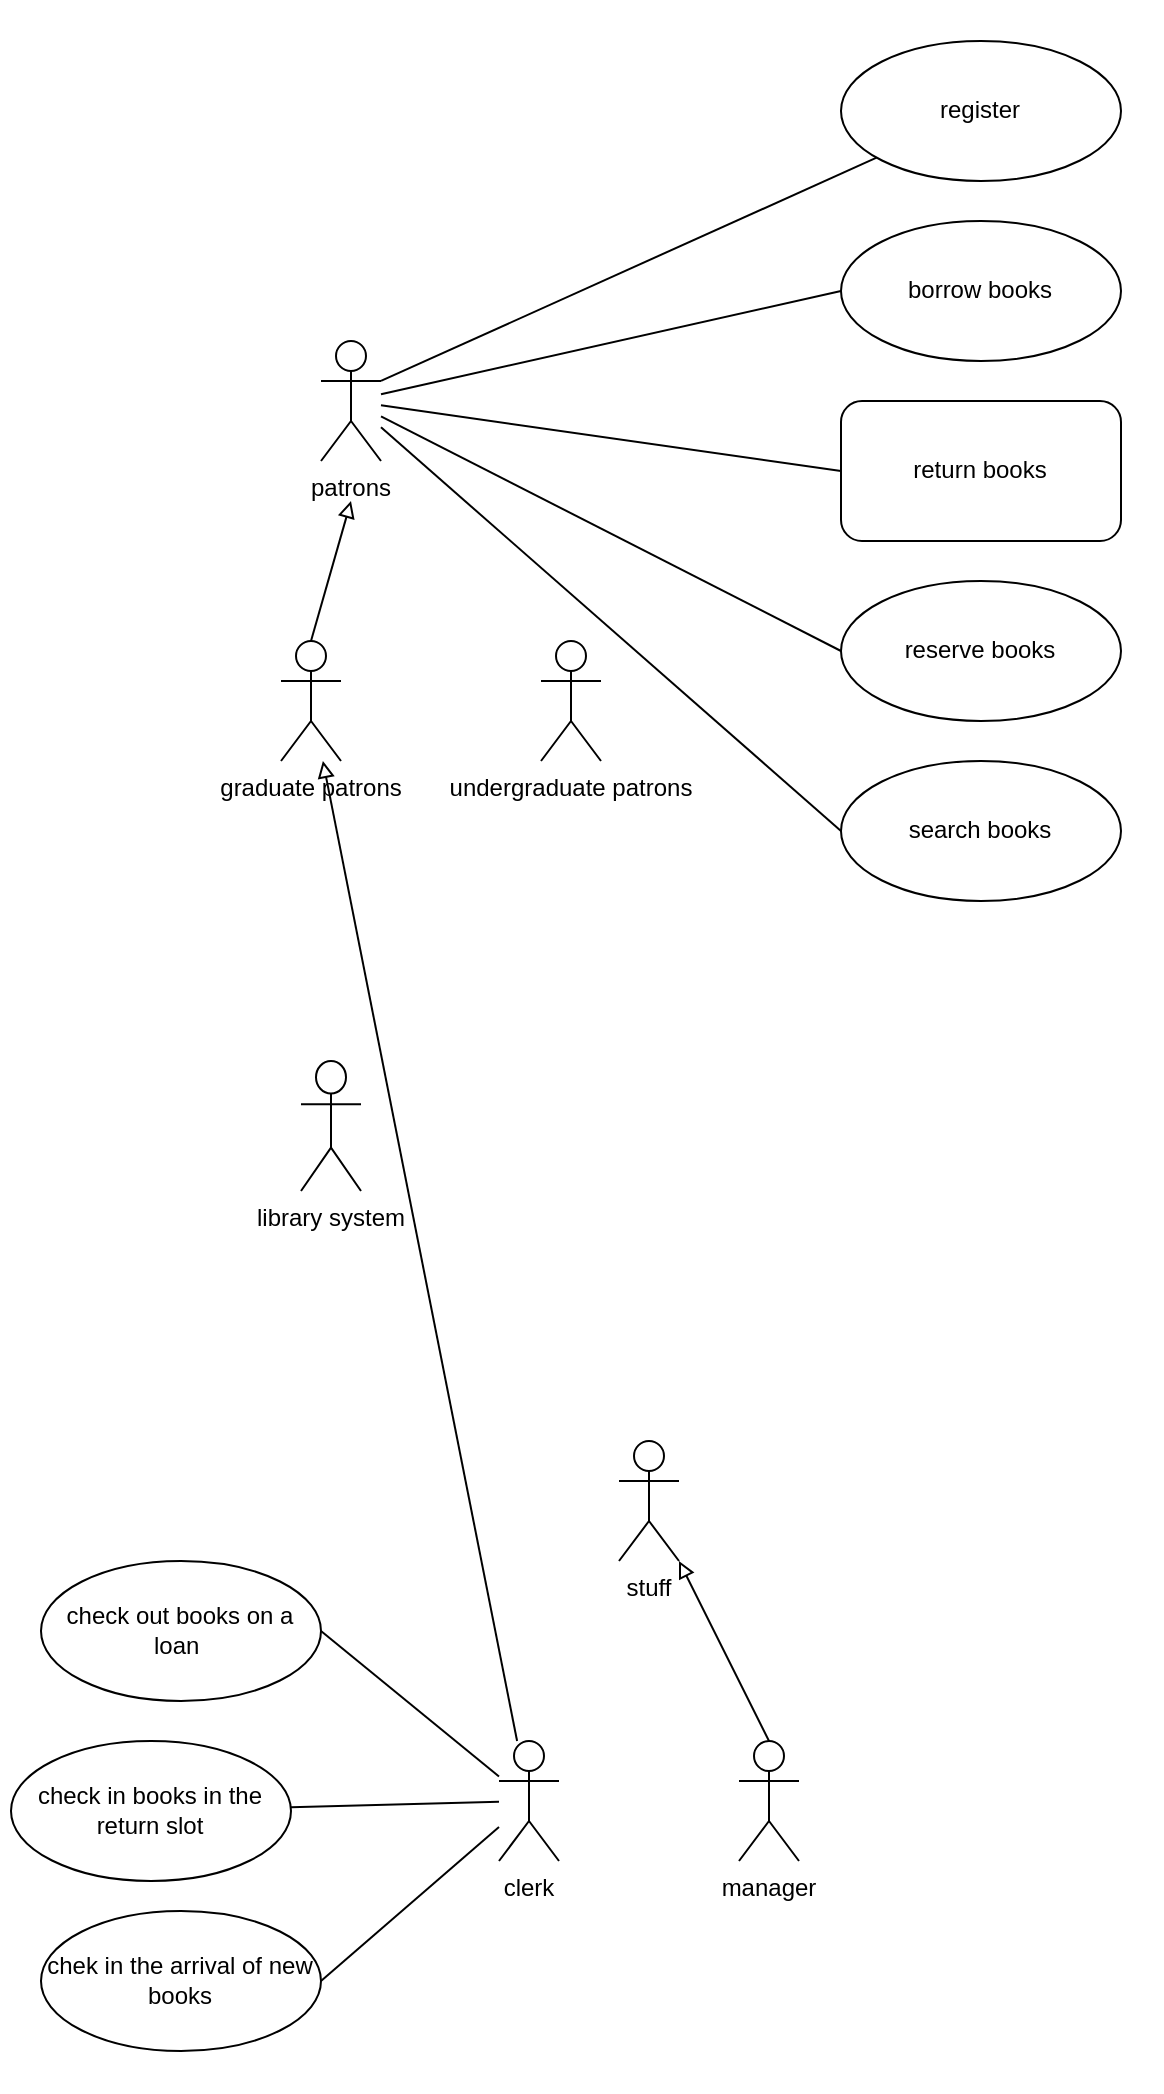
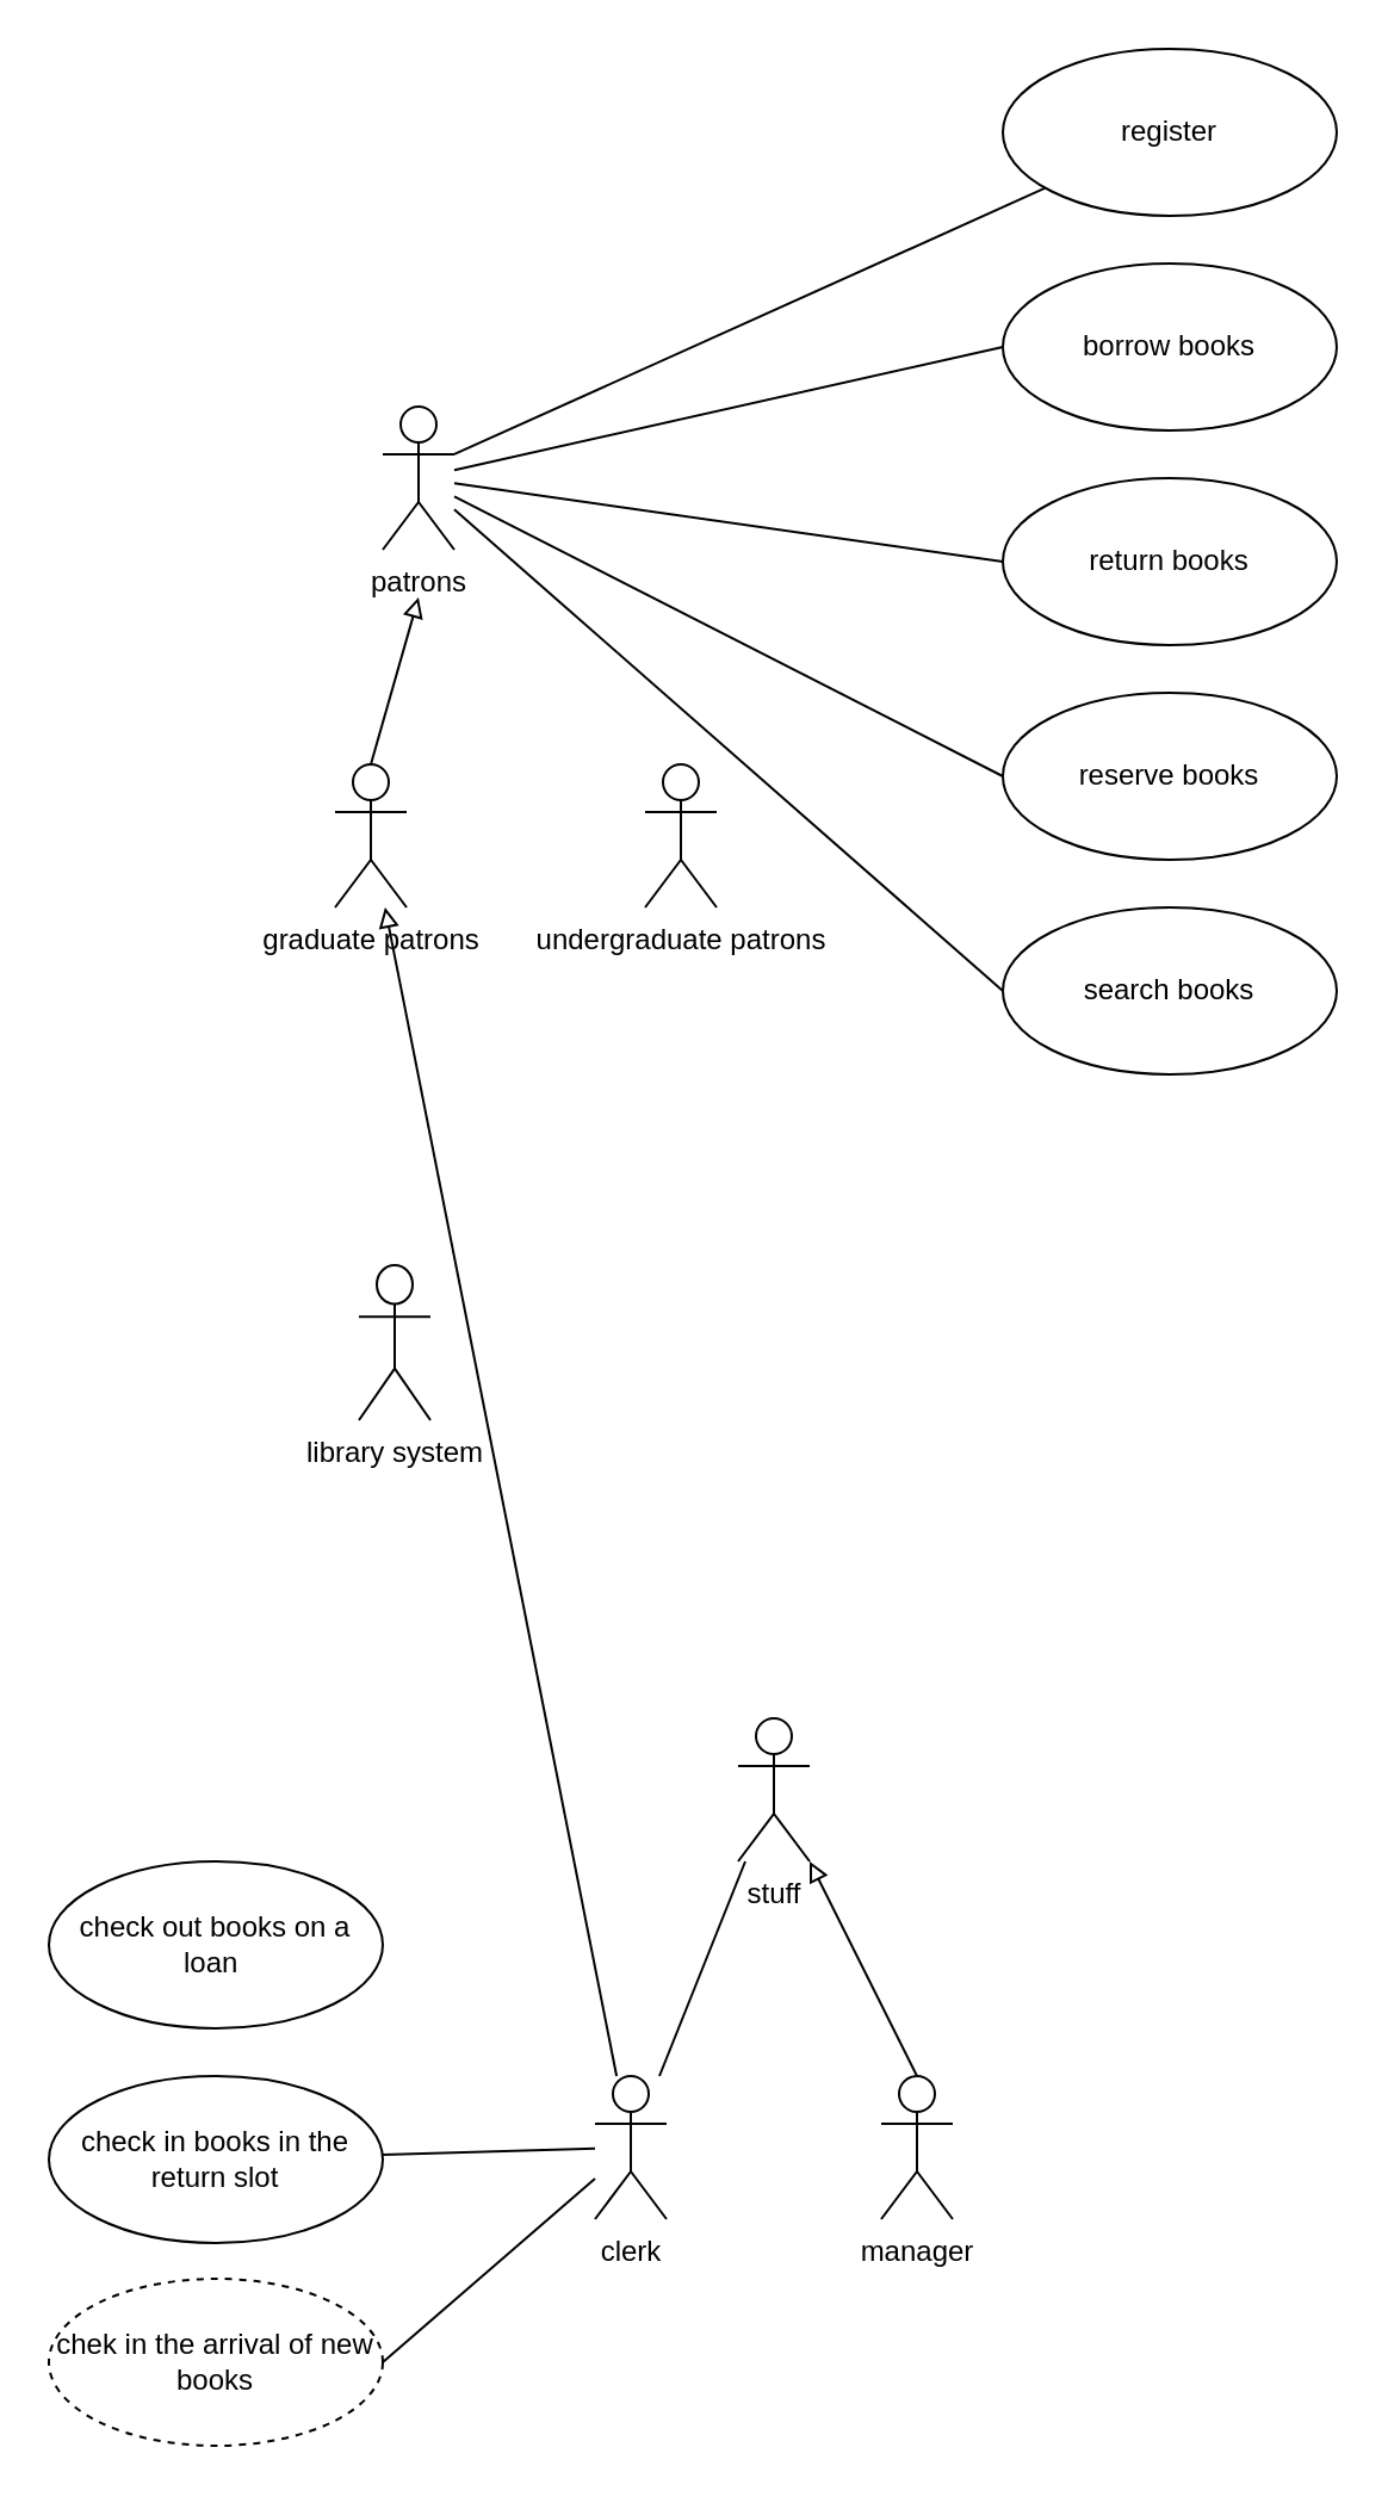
  <mxCell id="0" />
  <mxCell id="1" parent="0" />
  <mxCell id="2" style="edgeStyle=none;shape=connector;rounded=0;orthogonalLoop=1;jettySize=auto;html=1;entryX=0;entryY=0.5;entryDx=0;entryDy=0;labelBackgroundColor=default;strokeColor=default;fontFamily=Helvetica;fontSize=11;fontColor=default;endArrow=none;endFill=0;" edge="1" parent="1" source="6" target="10"><mxGeometry relative="1" as="geometry" /></mxCell>
  <mxCell id="3" style="edgeStyle=none;shape=connector;rounded=0;orthogonalLoop=1;jettySize=auto;html=1;entryX=0;entryY=0.5;entryDx=0;entryDy=0;labelBackgroundColor=default;strokeColor=default;fontFamily=Helvetica;fontSize=11;fontColor=default;endArrow=none;endFill=0;" edge="1" parent="1" source="6" target="15"><mxGeometry relative="1" as="geometry" /></mxCell>
  <mxCell id="4" style="edgeStyle=none;shape=connector;rounded=0;orthogonalLoop=1;jettySize=auto;html=1;entryX=0;entryY=0.5;entryDx=0;entryDy=0;labelBackgroundColor=default;strokeColor=default;fontFamily=Helvetica;fontSize=11;fontColor=default;endArrow=none;endFill=0;" edge="1" parent="1" source="6" target="13"><mxGeometry relative="1" as="geometry" /></mxCell>
  <mxCell id="5" style="edgeStyle=none;shape=connector;rounded=0;orthogonalLoop=1;jettySize=auto;html=1;entryX=0;entryY=0.5;entryDx=0;entryDy=0;labelBackgroundColor=default;strokeColor=default;fontFamily=Helvetica;fontSize=11;fontColor=default;endArrow=none;endFill=0;" edge="1" parent="1" source="6" target="14"><mxGeometry relative="1" as="geometry" /></mxCell>
  <mxCell id="6" value="patrons" style="shape=umlActor;verticalLabelPosition=bottom;verticalAlign=top;html=1;outlineConnect=0;" vertex="1" parent="1"><mxGeometry x="160" y="170" width="30" height="60" as="geometry" /></mxCell>
  <mxCell id="7" value="graduate patrons" style="shape=umlActor;verticalLabelPosition=bottom;verticalAlign=top;html=1;outlineConnect=0;" vertex="1" parent="1"><mxGeometry x="140" y="320" width="30" height="60" as="geometry" /></mxCell>
  <mxCell id="8" value="undergraduate patrons" style="shape=umlActor;verticalLabelPosition=bottom;verticalAlign=top;html=1;outlineConnect=0;" vertex="1" parent="1"><mxGeometry x="270" y="320" width="30" height="60" as="geometry" /></mxCell>
  <mxCell id="9" value="" style="rounded=0;orthogonalLoop=1;jettySize=auto;html=1;endArrow=block;endFill=0;exitX=0.5;exitY=0;exitDx=0;exitDy=0;exitPerimeter=0;" edge="1" parent="1" source="7"><mxGeometry relative="1" as="geometry"><mxPoint x="70" y="344" as="sourcePoint" /><mxPoint x="175" y="250" as="targetPoint" /></mxGeometry></mxCell>
  <mxCell id="10" value="borrow books" style="ellipse;whiteSpace=wrap;html=1;" vertex="1" parent="1"><mxGeometry x="420" y="110" width="140" height="70" as="geometry" /></mxCell>
  <mxCell id="11" style="edgeStyle=none;shape=connector;rounded=0;orthogonalLoop=1;jettySize=auto;html=1;entryX=1;entryY=0.333;entryDx=0;entryDy=0;entryPerimeter=0;labelBackgroundColor=default;strokeColor=default;fontFamily=Helvetica;fontSize=11;fontColor=default;endArrow=none;endFill=0;" edge="1" parent="1" source="12" target="6"><mxGeometry relative="1" as="geometry" /></mxCell>
  <mxCell id="12" value="register" style="ellipse;whiteSpace=wrap;html=1;" vertex="1" parent="1"><mxGeometry x="420" y="20" width="140" height="70" as="geometry" /></mxCell>
  <mxCell id="13" value="reserve books" style="ellipse;whiteSpace=wrap;html=1;" vertex="1" parent="1"><mxGeometry x="420" y="290" width="140" height="70" as="geometry" /></mxCell>
  <mxCell id="14" value="search books" style="ellipse;whiteSpace=wrap;html=1;" vertex="1" parent="1"><mxGeometry x="420" y="380" width="140" height="70" as="geometry" /></mxCell>
- <mxCell id="15" value="return books" style="whiteSpace=wrap;html=1;rounded=1;" vertex="1" parent="1"><mxGeometry x="420" y="200" width="140" height="70" as="geometry" /></mxCell>
+ <mxCell id="15" value="return books" style="ellipse;whiteSpace=wrap;html=1;" vertex="1" parent="1"><mxGeometry x="420" y="200" width="140" height="70" as="geometry" /></mxCell>
  <mxCell id="16" value="library system" style="shape=umlActor;verticalLabelPosition=bottom;verticalAlign=top;html=1;outlineConnect=0;" vertex="1" parent="1"><mxGeometry x="150" y="530" width="30" height="65" as="geometry" /></mxCell>
  <mxCell id="17" value="stuff" style="shape=umlActor;verticalLabelPosition=bottom;verticalAlign=top;html=1;outlineConnect=0;" vertex="1" parent="1"><mxGeometry x="309" y="720" width="30" height="60" as="geometry" /></mxCell>
  <mxCell id="18" value="" style="rounded=0;orthogonalLoop=1;jettySize=auto;html=1;endArrow=block;endFill=0;" edge="1" parent="1" source="22" target="7"><mxGeometry relative="1" as="geometry"><mxPoint x="269" y="900" as="targetPoint" /></mxGeometry></mxCell>
- <mxCell id="19" value="" style="rounded=0;orthogonalLoop=1;jettySize=auto;html=1;endArrow=none;endFill=0;entryX=1;entryY=0.5;entryDx=0;entryDy=0;" edge="1" parent="1" source="22" target="25"><mxGeometry relative="1" as="geometry" /></mxCell>
+ <mxCell id="19" value="" style="rounded=0;orthogonalLoop=1;jettySize=auto;html=1;endArrow=none;endFill=0;" edge="1" parent="1" source="22" target="17"><mxGeometry relative="1" as="geometry" /></mxCell>
  <mxCell id="20" value="" style="edgeStyle=none;shape=connector;rounded=0;orthogonalLoop=1;jettySize=auto;html=1;labelBackgroundColor=default;strokeColor=default;fontFamily=Helvetica;fontSize=11;fontColor=default;endArrow=none;endFill=0;entryX=1;entryY=0.5;entryDx=0;entryDy=0;" edge="1" parent="1" source="22" target="27"><mxGeometry relative="1" as="geometry" /></mxCell>
  <mxCell id="21" value="" style="edgeStyle=none;shape=connector;rounded=0;orthogonalLoop=1;jettySize=auto;html=1;labelBackgroundColor=default;strokeColor=default;fontFamily=Helvetica;fontSize=11;fontColor=default;endArrow=none;endFill=0;" edge="1" parent="1" source="22" target="26"><mxGeometry relative="1" as="geometry" /></mxCell>
  <mxCell id="22" value="clerk" style="shape=umlActor;verticalLabelPosition=bottom;verticalAlign=top;html=1;outlineConnect=0;" vertex="1" parent="1"><mxGeometry x="249" y="870" width="30" height="60" as="geometry" /></mxCell>
  <mxCell id="23" value="manager" style="shape=umlActor;verticalLabelPosition=bottom;verticalAlign=top;html=1;outlineConnect=0;" vertex="1" parent="1"><mxGeometry x="369" y="870" width="30" height="60" as="geometry" /></mxCell>
  <mxCell id="24" value="" style="rounded=0;orthogonalLoop=1;jettySize=auto;html=1;entryX=1;entryY=1;entryDx=0;entryDy=0;entryPerimeter=0;endArrow=block;endFill=0;exitX=0.5;exitY=0;exitDx=0;exitDy=0;exitPerimeter=0;" edge="1" parent="1" source="23" target="17"><mxGeometry relative="1" as="geometry"><mxPoint x="229" y="904" as="sourcePoint" /><mxPoint x="329" y="800" as="targetPoint" /></mxGeometry></mxCell>
  <mxCell id="25" value="check out books on a loan&amp;nbsp;" style="ellipse;whiteSpace=wrap;html=1;" vertex="1" parent="1"><mxGeometry x="20" y="780" width="140" height="70" as="geometry" /></mxCell>
- <mxCell id="26" value="check in books in the return slot" style="ellipse;whiteSpace=wrap;html=1;" vertex="1" parent="1"><mxGeometry x="5" y="870" width="140" height="70" as="geometry" /></mxCell>
- <mxCell id="27" value="chek in the arrival of new books" style="ellipse;whiteSpace=wrap;html=1;" vertex="1" parent="1"><mxGeometry x="20" y="955" width="140" height="70" as="geometry" /></mxCell>
+ <mxCell id="26" value="check in books in the return slot" style="ellipse;whiteSpace=wrap;html=1;" vertex="1" parent="1"><mxGeometry x="20" y="870" width="140" height="70" as="geometry" /></mxCell>
+ <mxCell id="27" value="chek in the arrival of new books" style="ellipse;whiteSpace=wrap;html=1;dashed=1;" vertex="1" parent="1"><mxGeometry x="20" y="955" width="140" height="70" as="geometry" /></mxCell>
